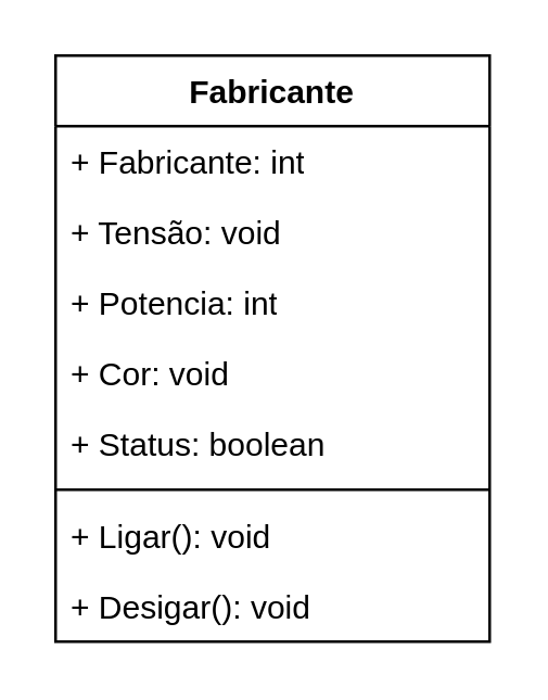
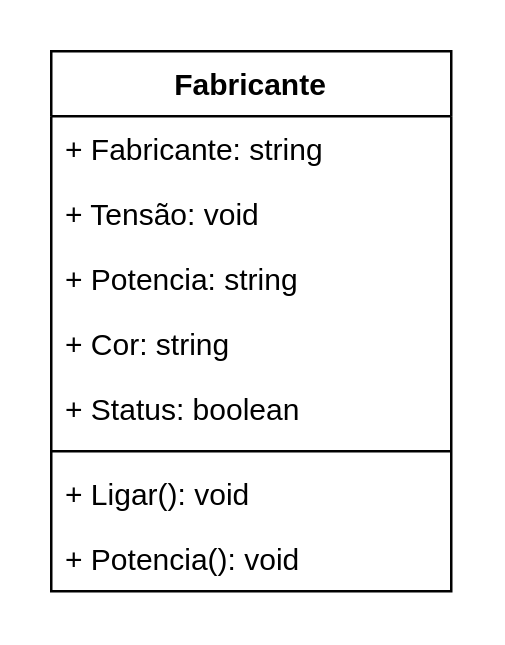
  <mxCell id="0" />
  <mxCell id="1" parent="0" />
  <mxCell id="2" value="Fabricante" style="swimlane;fontStyle=1;align=center;verticalAlign=top;childLayout=stackLayout;horizontal=1;startSize=26;horizontalStack=0;resizeParent=1;resizeParentMax=0;resizeLast=0;collapsible=1;marginBottom=0;whiteSpace=wrap;html=1;" vertex="1" parent="1"><mxGeometry x="20" y="20" width="160" height="216" as="geometry" /></mxCell>
- <mxCell id="3" value="+ Fabricante: int" style="text;strokeColor=none;fillColor=none;align=left;verticalAlign=top;spacingLeft=4;spacingRight=4;overflow=hidden;rotatable=0;points=[[0,0.5],[1,0.5]];portConstraint=eastwest;whiteSpace=wrap;html=1;" vertex="1" parent="2"><mxGeometry y="26" width="160" height="26" as="geometry" /></mxCell>
+ <mxCell id="3" value="+ Fabricante: string" style="text;strokeColor=none;fillColor=none;align=left;verticalAlign=top;spacingLeft=4;spacingRight=4;overflow=hidden;rotatable=0;points=[[0,0.5],[1,0.5]];portConstraint=eastwest;whiteSpace=wrap;html=1;" vertex="1" parent="2"><mxGeometry y="26" width="160" height="26" as="geometry" /></mxCell>
  <mxCell id="4" value="+ Tensão: void" style="text;strokeColor=none;fillColor=none;align=left;verticalAlign=top;spacingLeft=4;spacingRight=4;overflow=hidden;rotatable=0;points=[[0,0.5],[1,0.5]];portConstraint=eastwest;whiteSpace=wrap;html=1;" vertex="1" parent="2"><mxGeometry y="52" width="160" height="26" as="geometry" /></mxCell>
- <mxCell id="5" value="+ Potencia: int" style="text;strokeColor=none;fillColor=none;align=left;verticalAlign=top;spacingLeft=4;spacingRight=4;overflow=hidden;rotatable=0;points=[[0,0.5],[1,0.5]];portConstraint=eastwest;whiteSpace=wrap;html=1;" vertex="1" parent="2"><mxGeometry y="78" width="160" height="26" as="geometry" /></mxCell>
- <mxCell id="6" value="+ Cor: void" style="text;strokeColor=none;fillColor=none;align=left;verticalAlign=top;spacingLeft=4;spacingRight=4;overflow=hidden;rotatable=0;points=[[0,0.5],[1,0.5]];portConstraint=eastwest;whiteSpace=wrap;html=1;" vertex="1" parent="2"><mxGeometry y="104" width="160" height="26" as="geometry" /></mxCell>
+ <mxCell id="5" value="+ Potencia: string" style="text;strokeColor=none;fillColor=none;align=left;verticalAlign=top;spacingLeft=4;spacingRight=4;overflow=hidden;rotatable=0;points=[[0,0.5],[1,0.5]];portConstraint=eastwest;whiteSpace=wrap;html=1;" vertex="1" parent="2"><mxGeometry y="78" width="160" height="26" as="geometry" /></mxCell>
+ <mxCell id="6" value="+ Cor: string" style="text;strokeColor=none;fillColor=none;align=left;verticalAlign=top;spacingLeft=4;spacingRight=4;overflow=hidden;rotatable=0;points=[[0,0.5],[1,0.5]];portConstraint=eastwest;whiteSpace=wrap;html=1;" vertex="1" parent="2"><mxGeometry y="104" width="160" height="26" as="geometry" /></mxCell>
  <mxCell id="7" value="+ Status: boolean" style="text;strokeColor=none;fillColor=none;align=left;verticalAlign=top;spacingLeft=4;spacingRight=4;overflow=hidden;rotatable=0;points=[[0,0.5],[1,0.5]];portConstraint=eastwest;whiteSpace=wrap;html=1;" vertex="1" parent="2"><mxGeometry y="130" width="160" height="26" as="geometry" /></mxCell>
  <mxCell id="8" value="" style="line;strokeWidth=1;fillColor=none;align=left;verticalAlign=middle;spacingTop=-1;spacingLeft=3;spacingRight=3;rotatable=0;labelPosition=right;points=[];portConstraint=eastwest;strokeColor=inherit;" vertex="1" parent="2"><mxGeometry y="156" width="160" height="8" as="geometry" /></mxCell>
  <mxCell id="9" value="+ Ligar(): void" style="text;strokeColor=none;fillColor=none;align=left;verticalAlign=top;spacingLeft=4;spacingRight=4;overflow=hidden;rotatable=0;points=[[0,0.5],[1,0.5]];portConstraint=eastwest;whiteSpace=wrap;html=1;" vertex="1" parent="2"><mxGeometry y="164" width="160" height="26" as="geometry" /></mxCell>
- <mxCell id="10" value="+ Desigar(): void" style="text;strokeColor=none;fillColor=none;align=left;verticalAlign=top;spacingLeft=4;spacingRight=4;overflow=hidden;rotatable=0;points=[[0,0.5],[1,0.5]];portConstraint=eastwest;whiteSpace=wrap;html=1;" vertex="1" parent="2"><mxGeometry y="190" width="160" height="26" as="geometry" /></mxCell>
+ <mxCell id="10" value="+ Potencia(): void" style="text;strokeColor=none;fillColor=none;align=left;verticalAlign=top;spacingLeft=4;spacingRight=4;overflow=hidden;rotatable=0;points=[[0,0.5],[1,0.5]];portConstraint=eastwest;whiteSpace=wrap;html=1;" vertex="1" parent="2"><mxGeometry y="190" width="160" height="26" as="geometry" /></mxCell>
